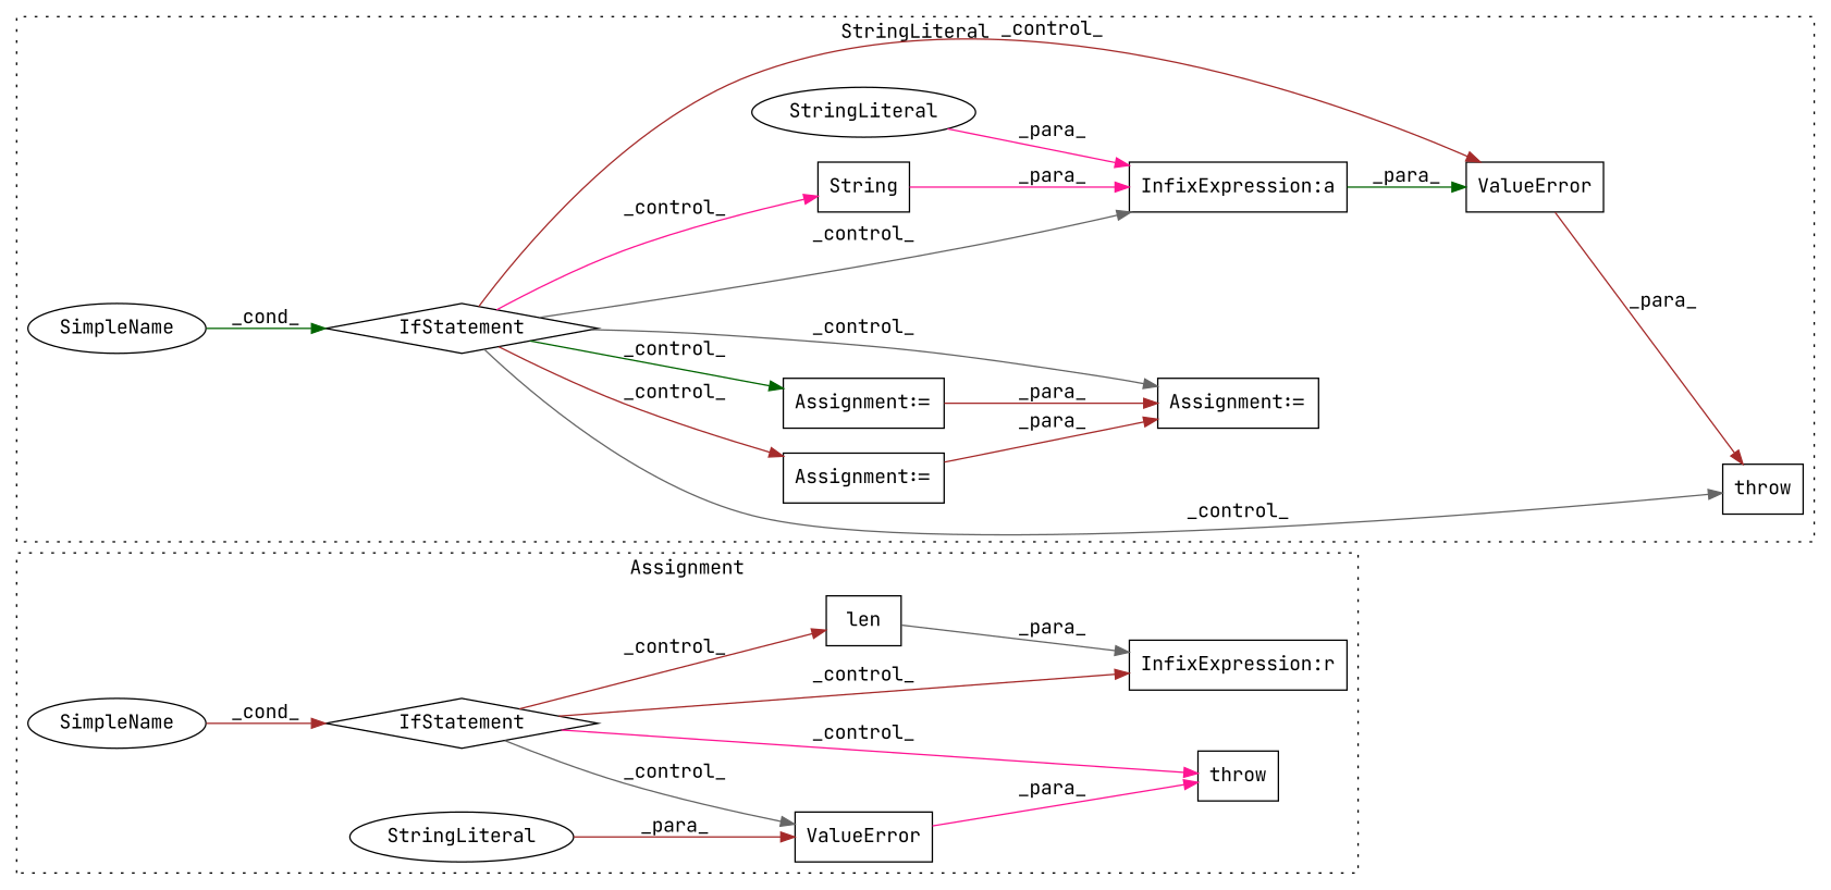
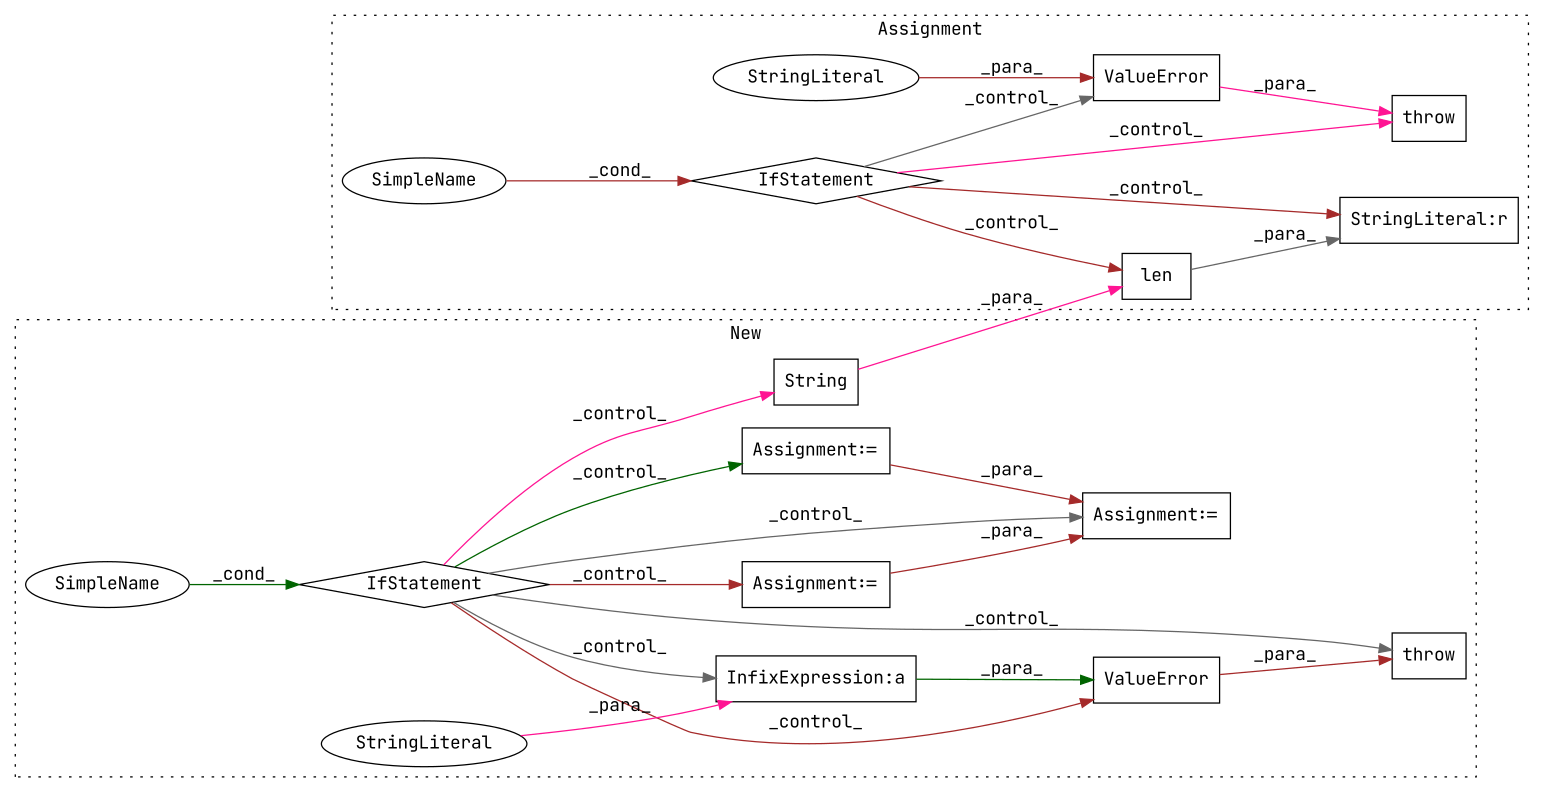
  digraph {
    fontname="JetBrains Mono"
    rankdir=LR
    node [a=32 fontname="JetBrains Mono" shape=box]
    edge [color=brown fontname="JetBrains Mono"]
    n1 [l="4,1" label=len s="46266,46286"]
    n2 [a=42 label=SimpleName shape=ellipse]
-   n3 [a=27 l=4 label="InfixExpression:r" s=46287]
+   n3 [a=27 l=4 label="StringLiteral:r" s=46287]
    n4 [a=25 l="4,2" label=IfStatement s="46148,46178" shape=diamond]
    n5 [l="11,1" label=ValueError s="46194,46249"]
    n6 [a=53 l=6 label=throw s=46188]
    n7 [a=45 l=44 label=StringLiteral s=46205 shape=ellipse]
    n8 [a=53 l=6 label=throw s=34280]
    n9 [a=25 l="4,2" label=IfStatement s="33795,33826" shape=diamond]
    n10 [a=42 label=SimpleName shape=ellipse]
    n11 [a=7 l=1 label="Assignment:=" s=34010]
    n12 [a=7 l=1 label="Assignment:=" s=34097]
    n13 [l="11,1" label=ValueError s="34286,34584"]
    n14 [a=7 l=8 label="Assignment:=" s=34184]
    n15 [a=27 l=3 label="InfixExpression:a" s=34565]
    n16 [l="7,1" label=String s="34568,34583"]
    n17 [a=45 l=268 label=StringLiteral s=34297 shape=ellipse]
    subgraph cluster_1 {
      label=Assignment
      style=dotted
      n1
      n2
      n3
      n4
      n5
      n6
      n7
    }
    subgraph cluster_2 {
-     label=StringLiteral
+     label=New
      style=dotted
      n8
      n9
      n10
      n11
      n12
      n13
      n14
      n15
      n16
      n17
    }
    n1 -> n3 [color=gray40 label=_para_]
    n2 -> n4 [label=_cond_]
    n4 -> n1 [label=_control_]
    n4 -> n3 [label=_control_]
    n4 -> n5 [color=gray40 label=_control_]
    n4 -> n6 [color=deeppink label=_control_]
    n5 -> n6 [color=deeppink label=_para_]
    n7 -> n5 [label=_para_]
    n9 -> n8 [color=gray40 label=_control_]
    n9 -> n11 [color=darkgreen label=_control_]
    n9 -> n12 [label=_control_]
    n9 -> n13 [label=_control_]
    n9 -> n14 [color=gray40 label=_control_]
    n9 -> n15 [color=gray40 label=_control_]
    n9 -> n16 [color=deeppink label=_control_]
    n10 -> n9 [color=darkgreen label=_cond_]
    n11 -> n14 [label=_para_]
    n12 -> n14 [label=_para_]
    n13 -> n8 [label=_para_]
    n15 -> n13 [color=darkgreen label=_para_]
-   n16 -> n15 [color=deeppink label=_para_]
+   n16 -> n1 [color=deeppink label=_para_]
    n17 -> n15 [color=deeppink label=_para_]
  }
